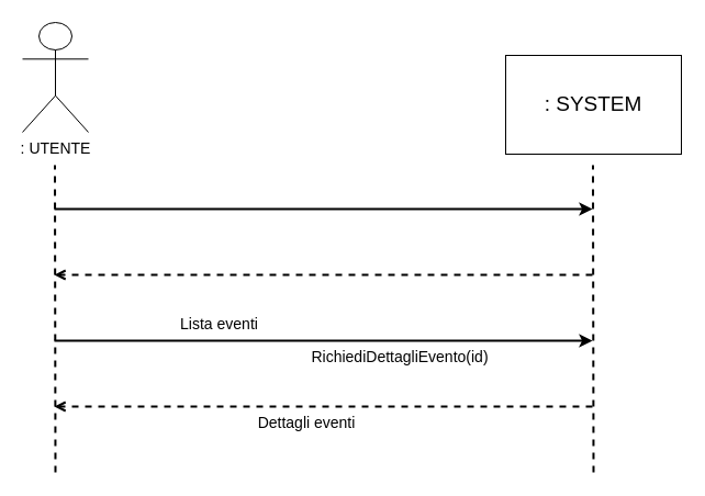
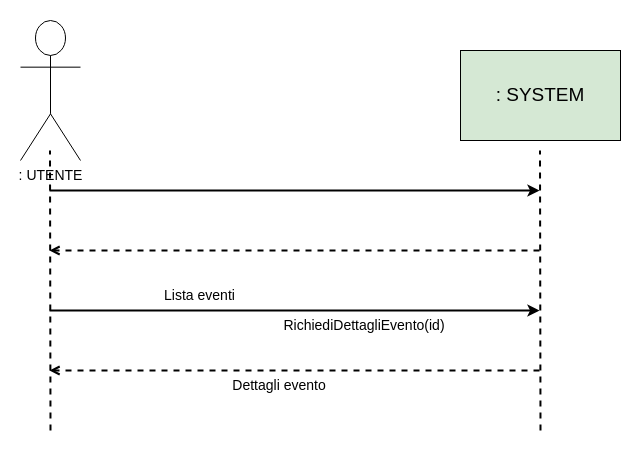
  <mxCell id="0" />
  <mxCell id="1" parent="0" />
- <mxCell id="2" value="&lt;font style=&quot;font-size: 19px;&quot;&gt;: SYSTEM&lt;/font&gt;" style="rounded=0;whiteSpace=wrap;html=1;" parent="1" vertex="1"><mxGeometry x="460" y="50" width="160" height="90" as="geometry" /></mxCell>
- <mxCell id="3" value="&lt;font style=&quot;font-size: 14px;&quot;&gt;: UTENTE&lt;/font&gt;" style="shape=umlActor;verticalLabelPosition=bottom;verticalAlign=top;html=1;outlineConnect=0;" parent="1" vertex="1"><mxGeometry x="20" y="20" width="60" height="100" as="geometry" /></mxCell>
+ <mxCell id="2" value="&lt;font style=&quot;font-size: 19px;&quot;&gt;: SYSTEM&lt;/font&gt;" style="rounded=0;whiteSpace=wrap;html=1;fillColor=#d5e8d4;" parent="1" vertex="1"><mxGeometry x="460" y="50" width="160" height="90" as="geometry" /></mxCell>
+ <mxCell id="3" value="&lt;font style=&quot;font-size: 14px;&quot;&gt;: UTENTE&lt;/font&gt;" style="shape=umlActor;verticalLabelPosition=bottom;verticalAlign=top;html=1;outlineConnect=0;" parent="1" vertex="1"><mxGeometry x="20" y="20" width="60" height="140" as="geometry" /></mxCell>
  <mxCell id="4" value="" style="endArrow=none;dashed=1;html=1;rounded=0;strokeWidth=2;" parent="1" edge="1"><mxGeometry width="50" height="50" relative="1" as="geometry"><mxPoint x="50" y="430" as="sourcePoint" /><mxPoint x="49.5" y="150" as="targetPoint" /></mxGeometry></mxCell>
  <mxCell id="5" value="" style="endArrow=none;dashed=1;html=1;rounded=0;strokeWidth=2;" parent="1" edge="1"><mxGeometry width="50" height="50" relative="1" as="geometry"><mxPoint x="540" y="430" as="sourcePoint" /><mxPoint x="539.5" y="150" as="targetPoint" /></mxGeometry></mxCell>
  <mxCell id="6" value="" style="endArrow=open;html=1;rounded=0;dashed=1;jumpSize=6;strokeWidth=2;endFill=0;" parent="1" edge="1"><mxGeometry width="50" height="50" relative="1" as="geometry"><mxPoint x="539" y="250" as="sourcePoint" /><mxPoint x="49" y="250" as="targetPoint" /></mxGeometry></mxCell>
  <mxCell id="7" value="Lista eventi" style="text;strokeColor=none;align=center;fillColor=none;html=1;verticalAlign=middle;whiteSpace=wrap;rounded=0;fontSize=14;" parent="1" vertex="1"><mxGeometry x="161.5" y="280" width="75" height="30" as="geometry" /></mxCell>
  <mxCell id="8" value="" style="endArrow=classic;html=1;rounded=0;strokeWidth=2;fontSize=14;jumpSize=6;" parent="1" edge="1"><mxGeometry width="50" height="50" relative="1" as="geometry"><mxPoint x="49" y="310" as="sourcePoint" /><mxPoint x="539" y="310" as="targetPoint" /></mxGeometry></mxCell>
  <mxCell id="9" value="RichiediDettagliEvento(id)" style="text;strokeColor=none;align=center;fillColor=none;html=1;verticalAlign=middle;whiteSpace=wrap;rounded=0;fontSize=14;" parent="1" vertex="1"><mxGeometry x="334" y="310" width="60" height="30" as="geometry" /></mxCell>
  <mxCell id="10" value="" style="endArrow=open;html=1;rounded=0;strokeWidth=2;fontSize=14;jumpSize=6;dashed=1;endFill=0;" parent="1" edge="1"><mxGeometry width="50" height="50" relative="1" as="geometry"><mxPoint x="539" y="370" as="sourcePoint" /><mxPoint x="49" y="370" as="targetPoint" /></mxGeometry></mxCell>
- <mxCell id="11" value="Dettagli eventi" style="text;strokeColor=none;align=center;fillColor=none;html=1;verticalAlign=middle;whiteSpace=wrap;rounded=0;fontSize=14;" parent="1" vertex="1"><mxGeometry x="224" y="370" width="110" height="30" as="geometry" /></mxCell>
+ <mxCell id="11" value="Dettagli evento" style="text;strokeColor=none;align=center;fillColor=none;html=1;verticalAlign=middle;whiteSpace=wrap;rounded=0;fontSize=14;" parent="1" vertex="1"><mxGeometry x="224" y="370" width="110" height="30" as="geometry" /></mxCell>
  <mxCell id="12" value="" style="endArrow=classic;html=1;rounded=0;strokeWidth=2;fontSize=14;jumpSize=6;" edge="1" parent="1"><mxGeometry width="50" height="50" relative="1" as="geometry"><mxPoint x="49" y="190" as="sourcePoint" /><mxPoint x="539" y="190" as="targetPoint" /></mxGeometry></mxCell>
